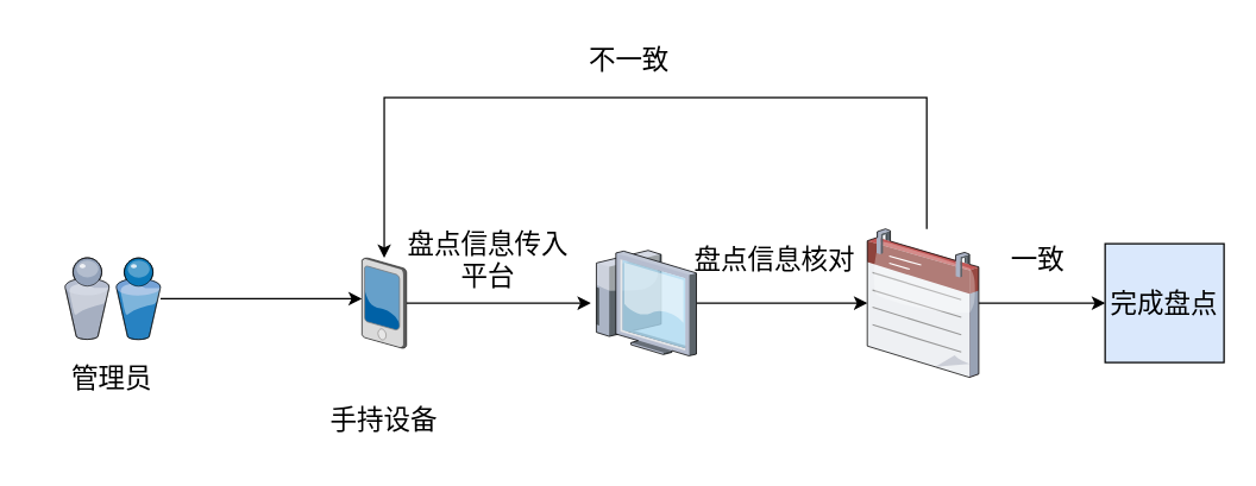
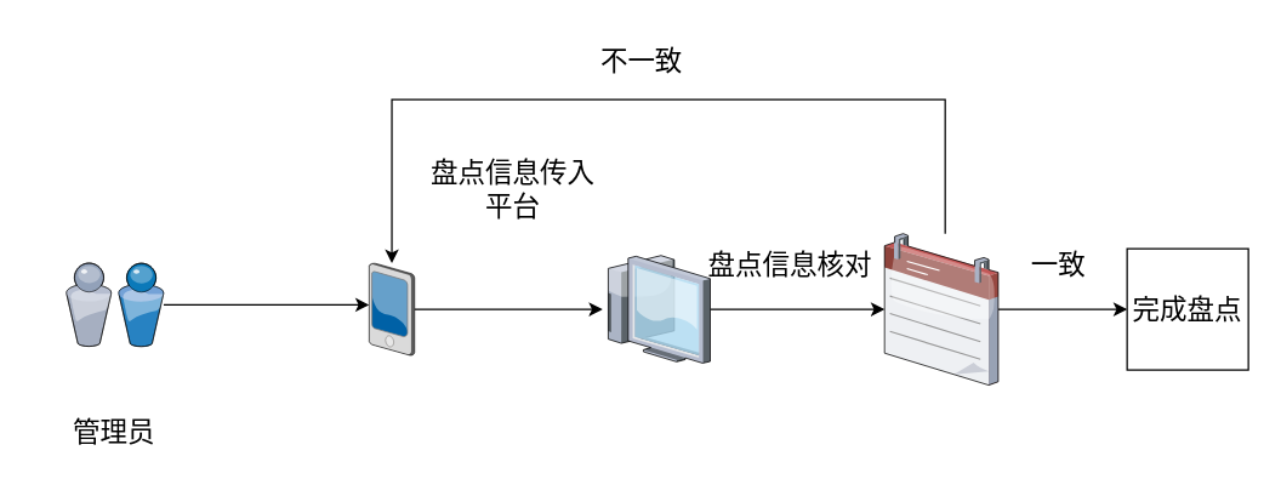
  <mxCell id="0" />
  <mxCell id="1" parent="0" />
  <mxCell id="2" style="edgeStyle=orthogonalEdgeStyle;rounded=0;orthogonalLoop=1;jettySize=auto;html=1;entryX=0;entryY=0.451;entryDx=0;entryDy=0;entryPerimeter=0;" edge="1" parent="1" source="3" target="10"><mxGeometry relative="1" as="geometry" /></mxCell>
  <mxCell id="3" value="" style="verticalLabelPosition=bottom;sketch=0;aspect=fixed;html=1;verticalAlign=top;strokeColor=none;align=center;outlineConnect=0;shape=mxgraph.citrix.users;" parent="1" vertex="1"><mxGeometry x="43" y="173" width="64.5" height="55" as="geometry" /></mxCell>
  <mxCell id="4" value="" style="edgeStyle=orthogonalEdgeStyle;rounded=0;orthogonalLoop=1;jettySize=auto;html=1;" edge="1" parent="1" source="6" target="15"><mxGeometry relative="1" as="geometry" /></mxCell>
  <mxCell id="5" style="edgeStyle=orthogonalEdgeStyle;rounded=0;orthogonalLoop=1;jettySize=auto;html=1;" edge="1" parent="1" source="6" target="10"><mxGeometry relative="1" as="geometry"><mxPoint x="620.5" y="65" as="targetPoint" /><Array as="points"><mxPoint x="623" y="65" /><mxPoint x="258" y="65" /></Array></mxGeometry></mxCell>
  <mxCell id="6" value="" style="verticalLabelPosition=bottom;sketch=0;aspect=fixed;html=1;verticalAlign=top;strokeColor=none;align=center;outlineConnect=0;shape=mxgraph.citrix.calendar;" parent="1" vertex="1"><mxGeometry x="583" y="153.5" width="75" height="100" as="geometry" /></mxCell>
- <mxCell id="7" value="&lt;font style=&quot;font-size: 18px;&quot;&gt;管理员&lt;/font&gt;" style="text;strokeColor=none;align=center;fillColor=none;html=1;verticalAlign=middle;whiteSpace=wrap;rounded=0;" parent="1" vertex="1"><mxGeometry x="20.25" y="235" width="110" height="40" as="geometry" /></mxCell>
+ <mxCell id="7" value="&lt;font style=&quot;font-size: 18px;&quot;&gt;管理员&lt;/font&gt;" style="text;strokeColor=none;align=center;fillColor=none;html=1;verticalAlign=middle;whiteSpace=wrap;rounded=0;" parent="1" vertex="1"><mxGeometry x="20.25" y="265" width="110" height="40" as="geometry" /></mxCell>
  <mxCell id="8" value="&lt;span style=&quot;font-size: 18px;&quot;&gt;一致&lt;/span&gt;" style="text;strokeColor=none;align=center;fillColor=none;html=1;verticalAlign=middle;whiteSpace=wrap;rounded=0;" parent="1" vertex="1"><mxGeometry x="643" y="155" width="110" height="40" as="geometry" /></mxCell>
  <mxCell id="9" value="" style="edgeStyle=orthogonalEdgeStyle;rounded=0;orthogonalLoop=1;jettySize=auto;html=1;" edge="1" parent="1" source="10" target="12"><mxGeometry relative="1" as="geometry" /></mxCell>
  <mxCell id="10" value="" style="verticalLabelPosition=bottom;sketch=0;aspect=fixed;html=1;verticalAlign=top;strokeColor=none;align=center;outlineConnect=0;shape=mxgraph.citrix.pda;" vertex="1" parent="1"><mxGeometry x="243" y="173" width="30" height="61" as="geometry" /></mxCell>
  <mxCell id="11" value="" style="edgeStyle=orthogonalEdgeStyle;rounded=0;orthogonalLoop=1;jettySize=auto;html=1;" edge="1" parent="1" source="12" target="6"><mxGeometry relative="1" as="geometry" /></mxCell>
  <mxCell id="12" value="" style="verticalLabelPosition=bottom;sketch=0;aspect=fixed;html=1;verticalAlign=top;strokeColor=none;align=center;outlineConnect=0;shape=mxgraph.citrix.thin_client;" vertex="1" parent="1"><mxGeometry x="397" y="168" width="71" height="71" as="geometry" /></mxCell>
- <mxCell id="13" value="&lt;font style=&quot;font-size: 18px;&quot;&gt;盘点信息传入平台&lt;/font&gt;" style="text;strokeColor=none;align=center;fillColor=none;html=1;verticalAlign=middle;whiteSpace=wrap;rounded=0;" vertex="1" parent="1"><mxGeometry x="273" y="155" width="110" height="40" as="geometry" /></mxCell>
+ <mxCell id="13" value="&lt;font style=&quot;font-size: 18px;&quot;&gt;盘点信息传入平台&lt;/font&gt;" style="text;strokeColor=none;align=center;fillColor=none;html=1;verticalAlign=middle;whiteSpace=wrap;rounded=0;" vertex="1" parent="1"><mxGeometry x="283" y="105" width="110" height="40" as="geometry" /></mxCell>
  <mxCell id="14" value="&lt;font style=&quot;font-size: 18px;&quot;&gt;盘点信息核对&lt;/font&gt;" style="text;strokeColor=none;align=center;fillColor=none;html=1;verticalAlign=middle;whiteSpace=wrap;rounded=0;" vertex="1" parent="1"><mxGeometry x="465.5" y="155" width="110" height="40" as="geometry" /></mxCell>
- <mxCell id="15" value="&lt;font style=&quot;font-size: 18px;&quot;&gt;完成盘点&lt;/font&gt;" style="whiteSpace=wrap;html=1;aspect=fixed;fillColor=#dae8fc;" vertex="1" parent="1"><mxGeometry x="743" y="163.5" width="80" height="80" as="geometry" /></mxCell>
+ <mxCell id="15" value="&lt;font style=&quot;font-size: 18px;&quot;&gt;完成盘点&lt;/font&gt;" style="whiteSpace=wrap;html=1;aspect=fixed;" vertex="1" parent="1"><mxGeometry x="743" y="163.5" width="80" height="80" as="geometry" /></mxCell>
  <mxCell id="16" value="&lt;span style=&quot;font-size: 18px;&quot;&gt;不一致&lt;/span&gt;" style="text;strokeColor=none;align=center;fillColor=none;html=1;verticalAlign=middle;whiteSpace=wrap;rounded=0;" vertex="1" parent="1"><mxGeometry x="368" y="20" width="110" height="40" as="geometry" /></mxCell>
- <mxCell id="17" value="&lt;font style=&quot;font-size: 18px;&quot;&gt;手持设备&lt;/font&gt;" style="text;strokeColor=none;align=center;fillColor=none;html=1;verticalAlign=middle;whiteSpace=wrap;rounded=0;" vertex="1" parent="1"><mxGeometry x="203" y="266.63" width="110" height="32.25" as="geometry" /></mxCell>
